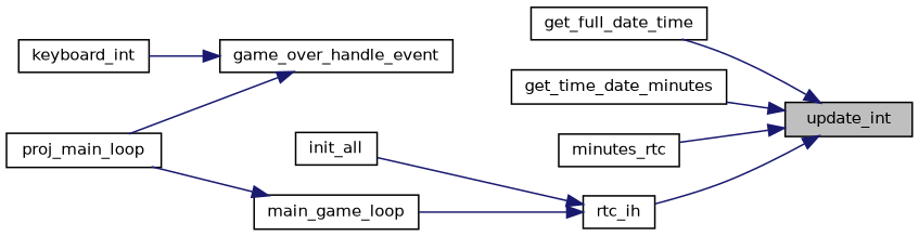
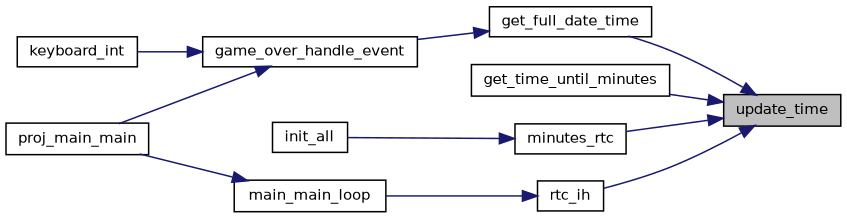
  digraph {
    rankdir=RL
    node [color=black fillcolor=white fontname=Helvetica fontsize=10 shape=record style=filled]
    edge [color=midnightblue dir=back fontname=Helvetica fontsize=10 labelfontname=Helvetica labelfontsize=10 style=solid]
-   n1 [fillcolor=grey75 fontcolor=black height=0.2 label=update_int width=0.4]
+   n1 [fillcolor=grey75 fontcolor=black height=0.2 label=update_time width=0.4]
    n2 [height=0.2 label=get_full_date_time width=0.4]
-   n3 [height=0.2 label=get_time_date_minutes width=0.4]
+   n3 [height=0.2 label=get_time_until_minutes width=0.4]
    n4 [height=0.2 label=minutes_rtc width=0.4]
    n5 [height=0.2 label=rtc_ih width=0.4]
    n6 [height=0.2 label=game_over_handle_event width=0.4]
    n7 [height=0.2 label=init_all width=0.4]
-   n8 [height=0.2 label=main_game_loop width=0.4]
+   n8 [height=0.2 label=main_main_loop width=0.4]
    n9 [height=0.2 label=keyboard_int width=0.4]
-   n10 [height=0.2 label=proj_main_loop width=0.4]
+   n10 [height=0.2 label=proj_main_main width=0.4]
    n1 -> n2
    n1 -> n3
    n1 -> n4
    n1 -> n5
-   n5 -> n7
+   n2 -> n6
+   n4 -> n7
    n5 -> n8
    n6 -> n9
    n6 -> n10
    n8 -> n10
  }
